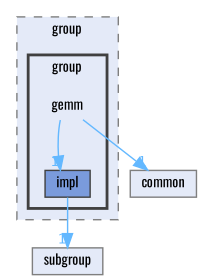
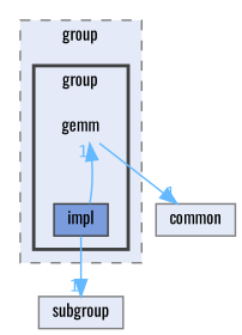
  digraph {
    compound=true
    fontname=Oswald
    node [fontname=Oswald fontsize=10 shape=box color=grey50 fillcolor="#e4eaf8" style=filled]
    edge [color=steelblue1 fontcolor=steelblue1 fontname=Oswald fontsize=10 headlabel=1 labeldistance=1.5 labelfontname=Helvetica labelfontsize=10]
    n1 [height=0.2 label=gemm shape=plaintext width=0.4 color="" fillcolor="" style=""]
    n2 [color=grey25 fillcolor="#7a9bdc" height=0.2 label=impl width=0.4]
    n3 [height=0.2 label=common width=0.4]
    n4 [height=0.2 label=subgroup width=0.4]
    subgraph cluster_1 {
      bgcolor="#e4eaf8"
      fontsize=10
      label=group
      pencolor=grey50
      style="filled,dashed"
      subgraph cluster_2 {
        bgcolor="#e4eaf8"
        fontsize=10
        label=group
        pencolor=grey25
        style="filled,bold"
        n1
        n2
      }
    }
-   n1 -> n2
+   n2 -> n1
    n1 -> n3
    n2 -> n4
  }
